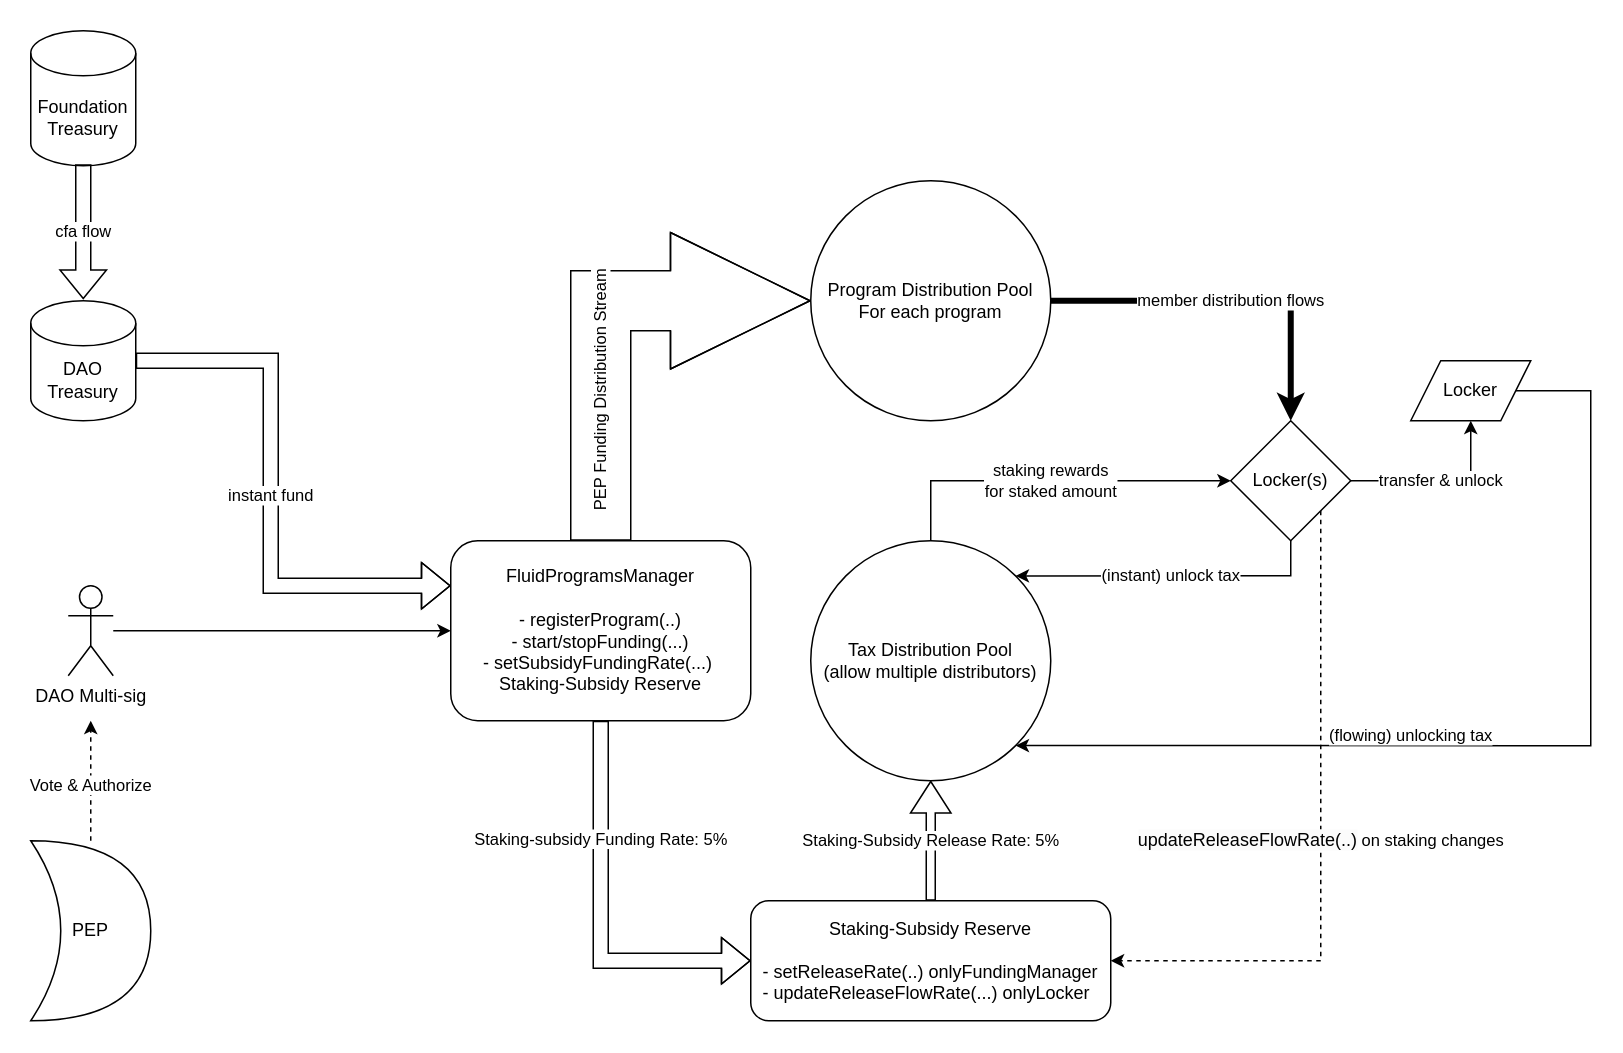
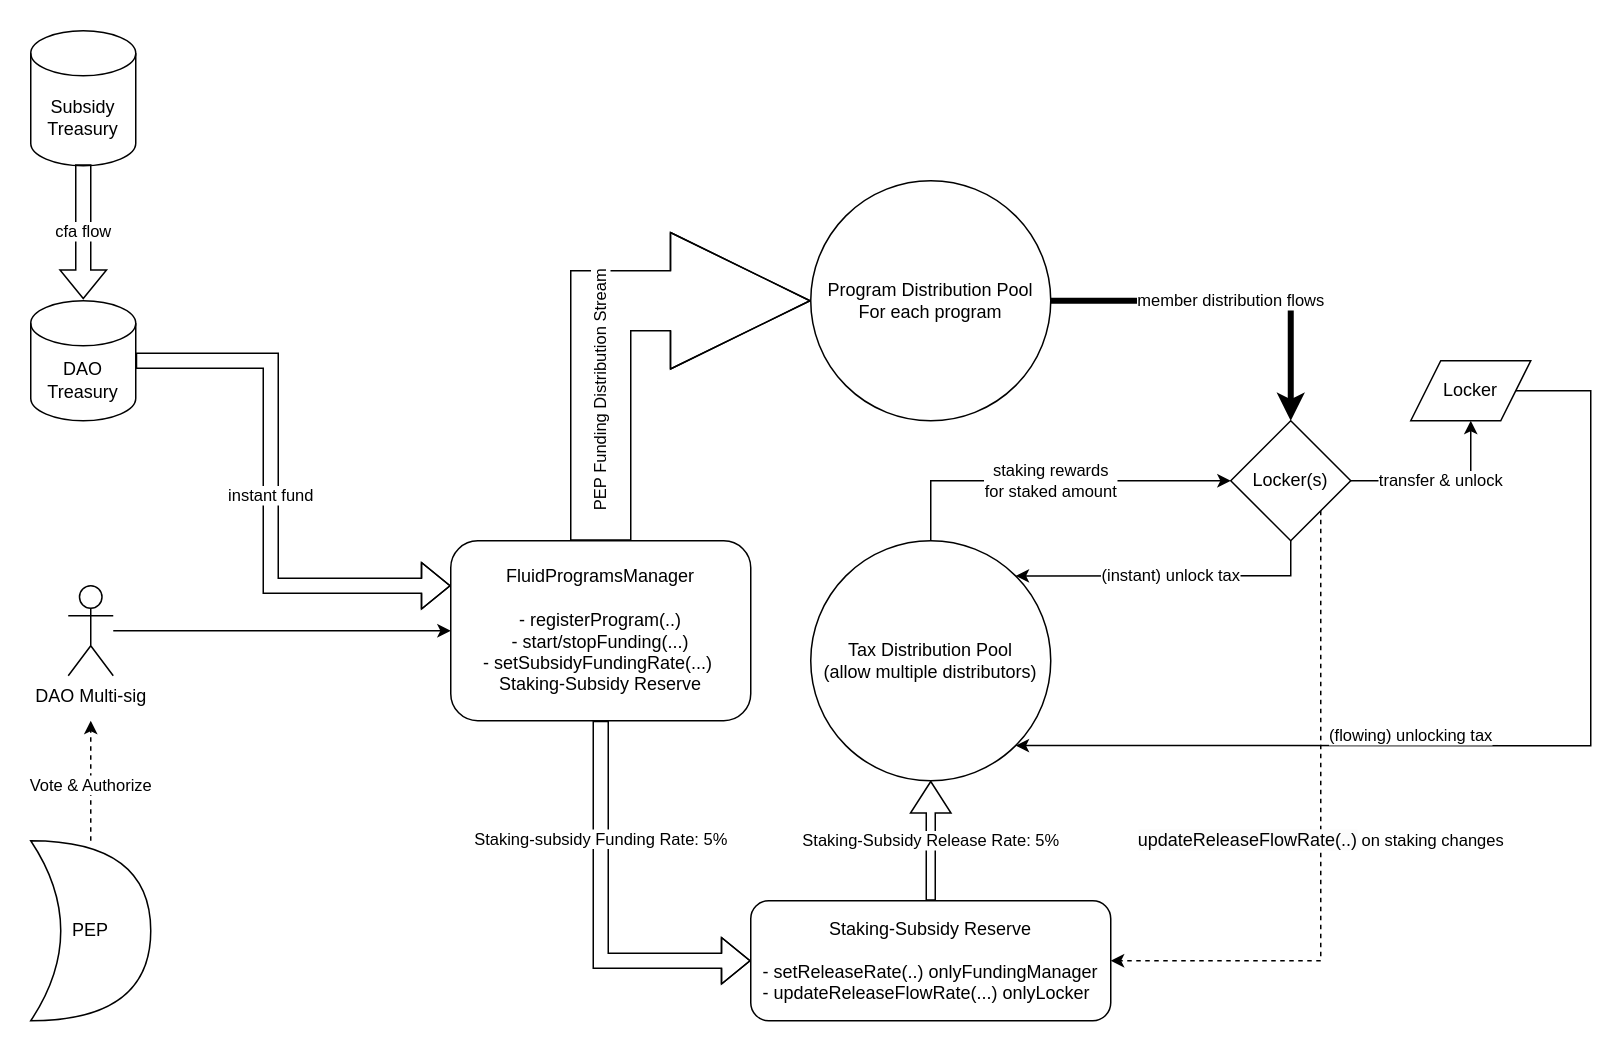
  <mxCell id="0" />
  <mxCell id="1" parent="0" />
  <mxCell id="2" value="PEP Funding Distribution Stream" style="shape=flexArrow;endArrow=classic;html=1;rounded=0;width=40;endSize=30.67;endWidth=50;exitX=0.5;exitY=0;exitDx=0;exitDy=0;verticalAlign=middle;horizontal=0;" parent="1" source="16" edge="1"><mxGeometry x="-0.333" width="50" height="50" relative="1" as="geometry"><mxPoint x="260" y="200" as="sourcePoint" /><mxPoint x="540" y="200" as="targetPoint" /><Array as="points"><mxPoint x="400" y="200" /></Array><mxPoint as="offset" /></mxGeometry></mxCell>
  <mxCell id="3" value="member distribution flows" style="edgeStyle=orthogonalEdgeStyle;rounded=0;orthogonalLoop=1;jettySize=auto;html=1;entryX=0.5;entryY=0;entryDx=0;entryDy=0;exitX=1;exitY=0.5;exitDx=0;exitDy=0;strokeWidth=4;strokeColor=default;" parent="1" source="4" target="8" edge="1"><mxGeometry relative="1" as="geometry" /></mxCell>
  <mxCell id="4" value="Program Distribution Pool&lt;br&gt;For each program" style="ellipse;whiteSpace=wrap;html=1;" parent="1" vertex="1"><mxGeometry x="540" y="120" width="160" height="160" as="geometry" /></mxCell>
  <mxCell id="5" value="(instant) unlock tax" style="edgeStyle=orthogonalEdgeStyle;rounded=0;orthogonalLoop=1;jettySize=auto;html=1;entryX=1;entryY=0;entryDx=0;entryDy=0;exitX=0.5;exitY=1;exitDx=0;exitDy=0;" parent="1" source="8" target="10" edge="1"><mxGeometry relative="1" as="geometry" /></mxCell>
  <mxCell id="6" value="&lt;span style=&quot;font-size: 12px; text-align: left; text-wrap: wrap; background-color: rgb(251, 251, 251);&quot;&gt;updateReleaseFlowRate(..)&lt;/span&gt;&amp;nbsp;on staking changes" style="edgeStyle=orthogonalEdgeStyle;rounded=0;orthogonalLoop=1;jettySize=auto;html=1;entryX=1;entryY=0.5;entryDx=0;entryDy=0;dashed=1;exitX=1;exitY=1;exitDx=0;exitDy=0;" parent="1" source="8" target="14" edge="1"><mxGeometry relative="1" as="geometry"><Array as="points"><mxPoint x="880" y="640" /></Array></mxGeometry></mxCell>
  <mxCell id="7" value="transfer &amp;amp; unlock" style="edgeStyle=orthogonalEdgeStyle;rounded=0;orthogonalLoop=1;jettySize=auto;html=1;entryX=0.5;entryY=1;entryDx=0;entryDy=0;" parent="1" source="8" target="12" edge="1"><mxGeometry relative="1" as="geometry" /></mxCell>
  <mxCell id="8" value="Locker(s)" style="rhombus;whiteSpace=wrap;html=1;" parent="1" vertex="1"><mxGeometry x="820" y="280" width="80" height="80" as="geometry" /></mxCell>
  <mxCell id="9" value="staking rewards&lt;br&gt;for staked amount" style="edgeStyle=orthogonalEdgeStyle;rounded=0;orthogonalLoop=1;jettySize=auto;html=1;entryX=0;entryY=0.5;entryDx=0;entryDy=0;exitX=0.5;exitY=0;exitDx=0;exitDy=0;" parent="1" source="10" target="8" edge="1"><mxGeometry relative="1" as="geometry"><mxPoint x="620" y="350" as="sourcePoint" /></mxGeometry></mxCell>
  <mxCell id="10" value="Tax Distribution Pool&lt;br&gt;(allow multiple distributors)" style="ellipse;whiteSpace=wrap;html=1;" parent="1" vertex="1"><mxGeometry x="540" y="360" width="160" height="160" as="geometry" /></mxCell>
  <mxCell id="11" value="(flowing) unlocking tax" style="edgeStyle=orthogonalEdgeStyle;rounded=0;orthogonalLoop=1;jettySize=auto;html=1;entryX=1;entryY=1;entryDx=0;entryDy=0;exitX=1;exitY=0.5;exitDx=0;exitDy=0;" parent="1" source="12" target="10" edge="1"><mxGeometry x="0.214" y="-7" relative="1" as="geometry"><mxPoint x="1010" y="290" as="sourcePoint" /><mxPoint x="695.04" y="492.08" as="targetPoint" /><Array as="points"><mxPoint x="1060" y="260" /><mxPoint x="1060" y="497" /></Array><mxPoint as="offset" /></mxGeometry></mxCell>
  <mxCell id="12" value="Locker" style="shape=parallelogram;perimeter=parallelogramPerimeter;whiteSpace=wrap;html=1;fixedSize=1;" parent="1" vertex="1"><mxGeometry x="940" y="240" width="80" height="40" as="geometry" /></mxCell>
  <mxCell id="13" value="Staking-subsidy Funding Rate: 5%" style="shape=flexArrow;endArrow=classic;html=1;rounded=0;entryX=0;entryY=0.5;entryDx=0;entryDy=0;exitX=0.5;exitY=1;exitDx=0;exitDy=0;" parent="1" source="16" target="14" edge="1"><mxGeometry x="-0.392" width="50" height="50" relative="1" as="geometry"><mxPoint x="280" y="460" as="sourcePoint" /><mxPoint x="450" y="570" as="targetPoint" /><Array as="points"><mxPoint x="400" y="640" /></Array><mxPoint as="offset" /></mxGeometry></mxCell>
  <mxCell id="14" value="Staking-Subsidy Reserve&lt;br&gt;&lt;br&gt;&lt;div style=&quot;text-align: left;&quot;&gt;- setReleaseRate(..) onlyFundingManager&lt;/div&gt;&lt;div style=&quot;text-align: left;&quot;&gt;- updateReleaseFlowRate(...) onlyLocker&lt;/div&gt;" style="rounded=1;whiteSpace=wrap;html=1;" parent="1" vertex="1"><mxGeometry x="500" y="600" width="240" height="80" as="geometry" /></mxCell>
  <mxCell id="15" value="Staking-Subsidy Release Rate: 5%" style="shape=flexArrow;endArrow=classic;html=1;rounded=0;entryX=0.5;entryY=1;entryDx=0;entryDy=0;exitX=0.5;exitY=0;exitDx=0;exitDy=0;width=6;endSize=6.67;" parent="1" source="14" target="10" edge="1"><mxGeometry width="50" height="50" relative="1" as="geometry"><mxPoint x="600" y="590" as="sourcePoint" /><mxPoint x="650" y="540" as="targetPoint" /><mxPoint as="offset" /></mxGeometry></mxCell>
  <mxCell id="16" value="FluidProgramsManager&lt;br&gt;&lt;br&gt;- registerProgram(..)&lt;br&gt;- start/stopFunding(...)&lt;div&gt;- setSubsidyFundingRate(...)&amp;nbsp;&lt;br&gt;&lt;div&gt;Staking-Subsidy Reserve&lt;/div&gt;&lt;/div&gt;" style="rounded=1;whiteSpace=wrap;html=1;" parent="1" vertex="1"><mxGeometry x="300" y="360" width="200" height="120" as="geometry" /></mxCell>
  <mxCell id="17" value="instant fund" style="shape=flexArrow;endArrow=classic;html=1;rounded=0;entryX=0;entryY=0.25;entryDx=0;entryDy=0;exitX=1;exitY=0.5;exitDx=0;exitDy=0;exitPerimeter=0;" parent="1" source="20" target="16" edge="1"><mxGeometry width="50" height="50" relative="1" as="geometry"><mxPoint x="110" y="260" as="sourcePoint" /><mxPoint x="190" y="420" as="targetPoint" /><Array as="points"><mxPoint x="180" y="240" /><mxPoint x="180" y="390" /></Array><mxPoint as="offset" /></mxGeometry></mxCell>
  <mxCell id="18" style="edgeStyle=orthogonalEdgeStyle;rounded=0;orthogonalLoop=1;jettySize=auto;html=1;entryX=0;entryY=0.5;entryDx=0;entryDy=0;" parent="1" source="19" target="16" edge="1"><mxGeometry relative="1" as="geometry" /></mxCell>
  <mxCell id="19" value="DAO Multi-sig" style="shape=umlActor;verticalLabelPosition=bottom;verticalAlign=top;html=1;outlineConnect=0;" parent="1" vertex="1"><mxGeometry x="45" y="390" width="30" height="60" as="geometry" /></mxCell>
  <mxCell id="20" value="DAO Treasury" style="shape=cylinder3;whiteSpace=wrap;html=1;boundedLbl=1;backgroundOutline=1;size=15;fontStyle=0" parent="1" vertex="1"><mxGeometry x="20" y="200" width="70" height="80" as="geometry" /></mxCell>
  <mxCell id="21" value="Vote &amp;amp; Authorize" style="edgeStyle=orthogonalEdgeStyle;rounded=0;orthogonalLoop=1;jettySize=auto;html=1;dashed=1;" parent="1" source="22" edge="1"><mxGeometry x="-0.091" relative="1" as="geometry"><mxPoint x="60" y="480" as="targetPoint" /><mxPoint as="offset" /></mxGeometry></mxCell>
  <mxCell id="22" value="PEP" style="shape=xor;whiteSpace=wrap;html=1;" parent="1" vertex="1"><mxGeometry x="20" y="560" width="80" height="120" as="geometry" /></mxCell>
- <mxCell id="23" value="Foundation Treasury" style="shape=cylinder3;whiteSpace=wrap;html=1;boundedLbl=1;backgroundOutline=1;size=15;" vertex="1" parent="1"><mxGeometry x="20" y="20" width="70" height="90" as="geometry" /></mxCell>
+ <mxCell id="23" value="Subsidy Treasury" style="shape=cylinder3;whiteSpace=wrap;html=1;boundedLbl=1;backgroundOutline=1;size=15;" vertex="1" parent="1"><mxGeometry x="20" y="20" width="70" height="90" as="geometry" /></mxCell>
  <mxCell id="24" value="cfa flow" style="shape=flexArrow;endArrow=classic;html=1;rounded=0;entryX=0.5;entryY=0;entryDx=0;entryDy=0;exitX=0.5;exitY=1;exitDx=0;exitDy=0;exitPerimeter=0;entryPerimeter=0;" edge="1" parent="1"><mxGeometry width="50" height="50" relative="1" as="geometry"><mxPoint x="55" y="109" as="sourcePoint" /><mxPoint x="55" y="199" as="targetPoint" /></mxGeometry></mxCell>
